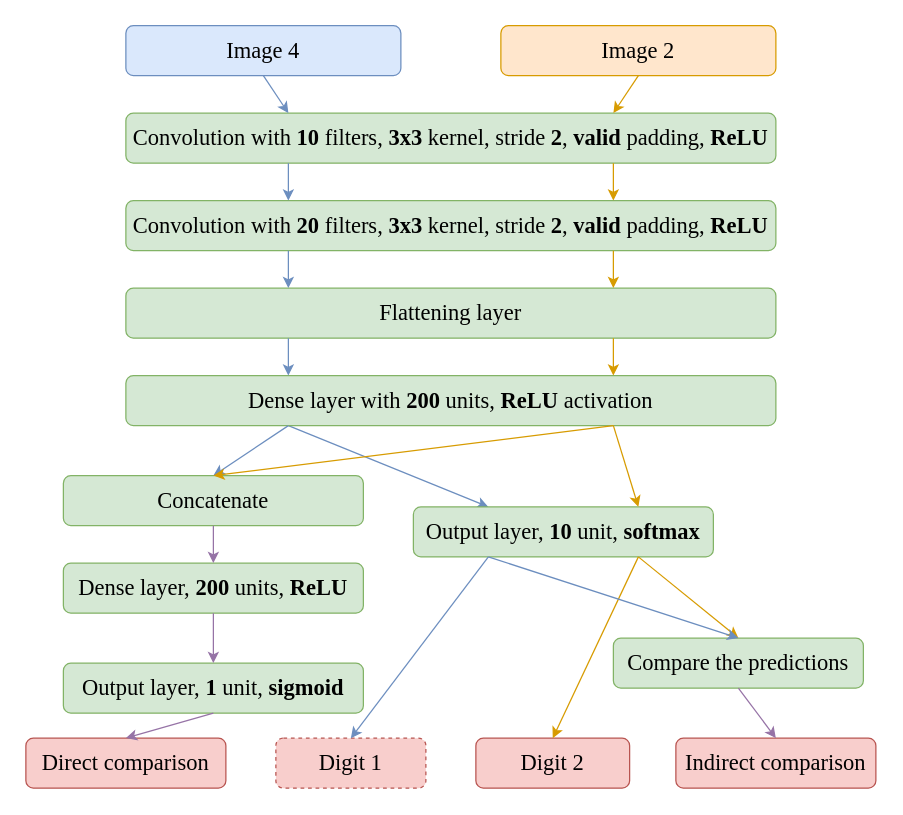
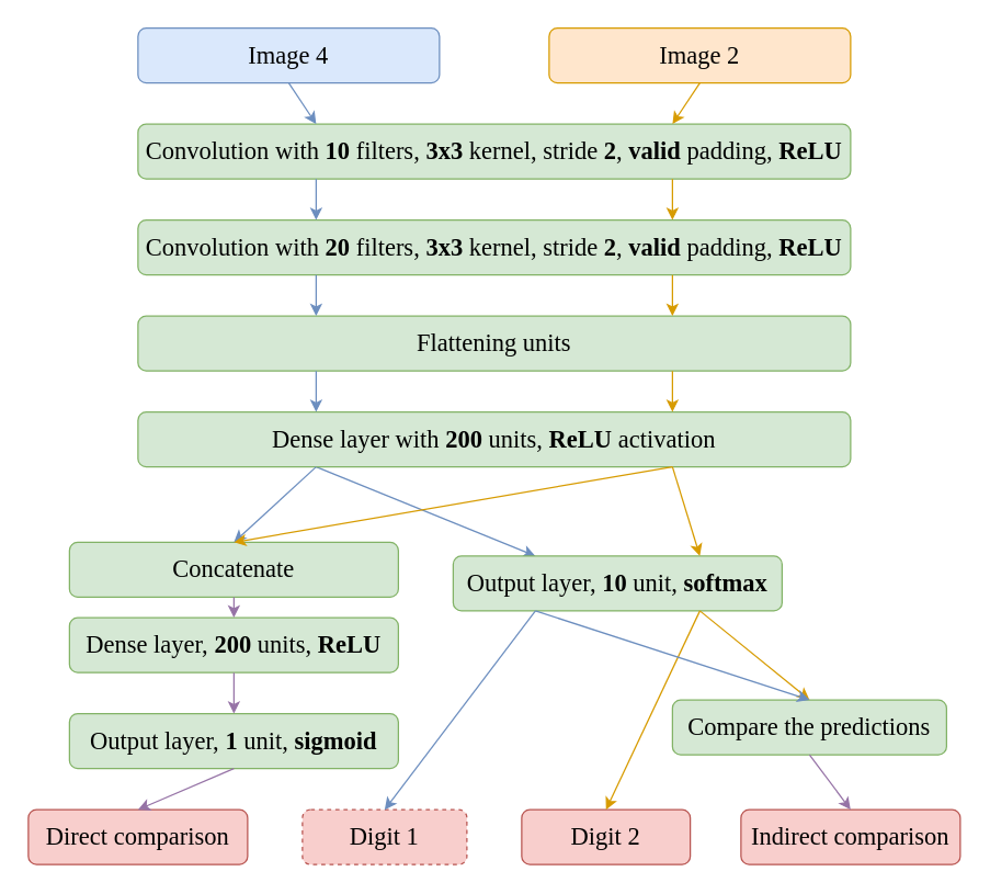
  <mxCell id="0" style=";html=1;" />
  <mxCell id="1" style=";html=1;" parent="0" />
  <mxCell id="2" value="" style="endArrow=classic;html=1;rounded=0;fontFamily=Times New Roman;fontSize=18;fillColor=#dae8fc;strokeColor=#6c8ebf;entryX=0.25;entryY=0;entryDx=0;entryDy=0;exitX=0.25;exitY=1;exitDx=0;exitDy=0;" edge="1" parent="1" source="8" target="26"><mxGeometry width="50" height="50" relative="1" as="geometry"><mxPoint x="240" y="350" as="sourcePoint" /><mxPoint x="230" y="390" as="targetPoint" /></mxGeometry></mxCell>
  <mxCell id="3" value="&lt;div style=&quot;font-size: 18px;&quot;&gt;Image 4&lt;/div&gt;" style="rounded=1;whiteSpace=wrap;html=1;fontFamily=Times New Roman;fillColor=#dae8fc;strokeColor=#6c8ebf;fontSize=18;" vertex="1" parent="1"><mxGeometry x="100" y="20" width="220" height="40" as="geometry" /></mxCell>
  <mxCell id="4" value="&lt;div style=&quot;font-size: 18px;&quot;&gt;Image 2&lt;/div&gt;" style="rounded=1;whiteSpace=wrap;html=1;fontFamily=Times New Roman;fillColor=#ffe6cc;strokeColor=#d79b00;fontSize=18;" vertex="1" parent="1"><mxGeometry x="400" y="20" width="220" height="40" as="geometry" /></mxCell>
  <mxCell id="5" value="Convolution with &lt;b style=&quot;font-size: 18px;&quot;&gt;10&lt;/b&gt; filters, &lt;b style=&quot;font-size: 18px;&quot;&gt;3x3&lt;/b&gt; kernel, stride &lt;b style=&quot;font-size: 18px;&quot;&gt;2&lt;/b&gt;, &lt;b style=&quot;font-size: 18px;&quot;&gt;valid&lt;/b&gt; padding, &lt;b style=&quot;font-size: 18px;&quot;&gt;ReLU&lt;/b&gt;" style="rounded=1;whiteSpace=wrap;html=1;fontFamily=Times New Roman;fillColor=#d5e8d4;strokeColor=#82b366;fontSize=18;" vertex="1" parent="1"><mxGeometry x="100" y="90" width="520" height="40" as="geometry" /></mxCell>
  <mxCell id="6" value="Convolution with &lt;b style=&quot;font-size: 18px;&quot;&gt;20&lt;/b&gt; filters, &lt;b style=&quot;font-size: 18px;&quot;&gt;3x3&lt;/b&gt; kernel, stride &lt;b style=&quot;font-size: 18px;&quot;&gt;2&lt;/b&gt;, &lt;b style=&quot;font-size: 18px;&quot;&gt;valid&lt;/b&gt; padding, &lt;b style=&quot;font-size: 18px;&quot;&gt;ReLU&lt;/b&gt;" style="rounded=1;whiteSpace=wrap;html=1;fontFamily=Times New Roman;fillColor=#d5e8d4;strokeColor=#82b366;fontSize=18;" vertex="1" parent="1"><mxGeometry x="100" y="160" width="520" height="40" as="geometry" /></mxCell>
- <mxCell id="7" value="Flattening layer" style="rounded=1;whiteSpace=wrap;html=1;fontFamily=Times New Roman;fillColor=#d5e8d4;strokeColor=#82b366;fontSize=18;" vertex="1" parent="1"><mxGeometry x="100" y="230" width="520" height="40" as="geometry" /></mxCell>
+ <mxCell id="7" value="Flattening units" style="rounded=1;whiteSpace=wrap;html=1;fontFamily=Times New Roman;fillColor=#d5e8d4;strokeColor=#82b366;fontSize=18;" vertex="1" parent="1"><mxGeometry x="100" y="230" width="520" height="40" as="geometry" /></mxCell>
  <mxCell id="8" value="Dense layer with &lt;b&gt;200&lt;/b&gt; units, &lt;b&gt;ReLU&lt;/b&gt; activation" style="rounded=1;whiteSpace=wrap;html=1;fontFamily=Times New Roman;fillColor=#d5e8d4;strokeColor=#82b366;fontSize=18;" vertex="1" parent="1"><mxGeometry x="100" y="300" width="520" height="40" as="geometry" /></mxCell>
  <mxCell id="9" value="" style="endArrow=classic;html=1;rounded=0;fontFamily=Times New Roman;fontSize=18;fillColor=#dae8fc;strokeColor=#6c8ebf;entryX=0.25;entryY=0;entryDx=0;entryDy=0;exitX=0.5;exitY=1;exitDx=0;exitDy=0;" edge="1" parent="1" source="3" target="5"><mxGeometry width="50" height="50" relative="1" as="geometry"><mxPoint x="70" y="130" as="sourcePoint" /><mxPoint x="120" y="80" as="targetPoint" /></mxGeometry></mxCell>
  <mxCell id="10" value="" style="endArrow=classic;html=1;rounded=0;fontFamily=Times New Roman;fontSize=18;fillColor=#dae8fc;strokeColor=#6c8ebf;entryX=0.25;entryY=0;entryDx=0;entryDy=0;exitX=0.25;exitY=1;exitDx=0;exitDy=0;" edge="1" parent="1" source="5" target="6"><mxGeometry width="50" height="50" relative="1" as="geometry"><mxPoint x="260" y="150" as="sourcePoint" /><mxPoint x="270" y="100" as="targetPoint" /></mxGeometry></mxCell>
  <mxCell id="11" value="" style="endArrow=classic;html=1;rounded=0;fontFamily=Times New Roman;fontSize=18;fillColor=#dae8fc;strokeColor=#6c8ebf;entryX=0.25;entryY=0;entryDx=0;entryDy=0;exitX=0.25;exitY=1;exitDx=0;exitDy=0;" edge="1" parent="1" source="6" target="7"><mxGeometry width="50" height="50" relative="1" as="geometry"><mxPoint x="270" y="160" as="sourcePoint" /><mxPoint x="270" y="200" as="targetPoint" /></mxGeometry></mxCell>
  <mxCell id="12" value="" style="endArrow=classic;html=1;rounded=0;fontFamily=Times New Roman;fontSize=18;fillColor=#dae8fc;strokeColor=#6c8ebf;entryX=0.25;entryY=0;entryDx=0;entryDy=0;exitX=0.25;exitY=1;exitDx=0;exitDy=0;" edge="1" parent="1" source="7" target="8"><mxGeometry width="50" height="50" relative="1" as="geometry"><mxPoint x="280" y="170" as="sourcePoint" /><mxPoint x="280" y="210" as="targetPoint" /></mxGeometry></mxCell>
  <mxCell id="13" value="" style="endArrow=classic;html=1;rounded=0;fontFamily=Times New Roman;fontSize=18;fillColor=#ffe6cc;strokeColor=#d79b00;entryX=0.75;entryY=0;entryDx=0;entryDy=0;exitX=0.5;exitY=1;exitDx=0;exitDy=0;" edge="1" parent="1" source="4" target="5"><mxGeometry width="50" height="50" relative="1" as="geometry"><mxPoint x="250" y="60" as="sourcePoint" /><mxPoint x="270" y="100" as="targetPoint" /></mxGeometry></mxCell>
  <mxCell id="14" value="" style="endArrow=classic;html=1;rounded=0;fontFamily=Times New Roman;fontSize=18;fillColor=#ffe6cc;strokeColor=#d79b00;entryX=0.75;entryY=0;entryDx=0;entryDy=0;exitX=0.75;exitY=1;exitDx=0;exitDy=0;" edge="1" parent="1" source="5" target="6"><mxGeometry width="50" height="50" relative="1" as="geometry"><mxPoint x="520" y="70" as="sourcePoint" /><mxPoint x="500" y="100" as="targetPoint" /></mxGeometry></mxCell>
  <mxCell id="15" value="" style="endArrow=classic;html=1;rounded=0;fontFamily=Times New Roman;fontSize=18;fillColor=#ffe6cc;strokeColor=#d79b00;entryX=0.75;entryY=0;entryDx=0;entryDy=0;exitX=0.75;exitY=1;exitDx=0;exitDy=0;" edge="1" parent="1" source="6" target="7"><mxGeometry width="50" height="50" relative="1" as="geometry"><mxPoint x="530" y="80" as="sourcePoint" /><mxPoint x="510" y="110" as="targetPoint" /></mxGeometry></mxCell>
  <mxCell id="16" value="" style="endArrow=classic;html=1;rounded=0;fontFamily=Times New Roman;fontSize=18;fillColor=#ffe6cc;strokeColor=#d79b00;entryX=0.75;entryY=0;entryDx=0;entryDy=0;exitX=0.75;exitY=1;exitDx=0;exitDy=0;" edge="1" parent="1" source="7" target="8"><mxGeometry width="50" height="50" relative="1" as="geometry"><mxPoint x="540" y="90" as="sourcePoint" /><mxPoint x="520" y="120" as="targetPoint" /></mxGeometry></mxCell>
- <mxCell id="17" value="&lt;div&gt;Concatenate&lt;/div&gt;" style="rounded=1;whiteSpace=wrap;html=1;fontFamily=Times New Roman;fillColor=#d5e8d4;strokeColor=#82b366;fontSize=18;" vertex="1" parent="1"><mxGeometry x="50" y="380" width="240" height="40" as="geometry" /></mxCell>
+ <mxCell id="17" value="&lt;div&gt;Concatenate&lt;/div&gt;" style="rounded=1;whiteSpace=wrap;html=1;fontFamily=Times New Roman;fillColor=#d5e8d4;strokeColor=#82b366;fontSize=18;" vertex="1" parent="1"><mxGeometry x="50" y="395" width="240" height="40" as="geometry" /></mxCell>
  <mxCell id="18" value="Dense layer, &lt;b&gt;200&lt;/b&gt; units, &lt;b&gt;ReLU&lt;/b&gt;" style="rounded=1;whiteSpace=wrap;html=1;fontFamily=Times New Roman;fillColor=#d5e8d4;strokeColor=#82b366;fontSize=18;" vertex="1" parent="1"><mxGeometry x="50" y="450" width="240" height="40" as="geometry" /></mxCell>
  <mxCell id="19" value="" style="endArrow=classic;html=1;rounded=0;fontFamily=Times New Roman;fontSize=18;fillColor=#dae8fc;strokeColor=#6c8ebf;entryX=0.5;entryY=0;entryDx=0;entryDy=0;exitX=0.25;exitY=1;exitDx=0;exitDy=0;" edge="1" parent="1" source="8" target="17"><mxGeometry width="50" height="50" relative="1" as="geometry"><mxPoint x="240" y="280" as="sourcePoint" /><mxPoint x="240" y="310" as="targetPoint" /></mxGeometry></mxCell>
  <mxCell id="20" value="" style="endArrow=classic;html=1;rounded=0;fontFamily=Times New Roman;fontSize=18;fillColor=#ffe6cc;strokeColor=#d79b00;entryX=0.5;entryY=0;entryDx=0;entryDy=0;exitX=0.75;exitY=1;exitDx=0;exitDy=0;" edge="1" parent="1" source="8" target="17"><mxGeometry width="50" height="50" relative="1" as="geometry"><mxPoint x="500" y="280" as="sourcePoint" /><mxPoint x="500" y="310" as="targetPoint" /></mxGeometry></mxCell>
  <mxCell id="21" value="" style="endArrow=classic;html=1;rounded=0;fontFamily=Times New Roman;fontSize=18;entryX=0.5;entryY=0;entryDx=0;entryDy=0;exitX=0.5;exitY=1;exitDx=0;exitDy=0;fillColor=#e1d5e7;strokeColor=#9673a6;" edge="1" parent="1" source="17" target="18"><mxGeometry width="50" height="50" relative="1" as="geometry"><mxPoint x="60" y="320" as="sourcePoint" /><mxPoint x="110" y="270" as="targetPoint" /></mxGeometry></mxCell>
- <mxCell id="22" value="Output layer, &lt;b&gt;1&lt;/b&gt; unit, &lt;b&gt;sigmoid&lt;/b&gt;" style="rounded=1;whiteSpace=wrap;html=1;fontFamily=Times New Roman;fillColor=#d5e8d4;strokeColor=#82b366;fontSize=18;" vertex="1" parent="1"><mxGeometry x="50" y="530" width="240" height="40" as="geometry" /></mxCell>
+ <mxCell id="22" value="Output layer, &lt;b&gt;1&lt;/b&gt; unit, &lt;b&gt;sigmoid&lt;/b&gt;" style="rounded=1;whiteSpace=wrap;html=1;fontFamily=Times New Roman;fillColor=#d5e8d4;strokeColor=#82b366;fontSize=18;" vertex="1" parent="1"><mxGeometry x="50" y="520" width="240" height="40" as="geometry" /></mxCell>
  <mxCell id="23" value="" style="endArrow=classic;html=1;rounded=0;fontFamily=Times New Roman;fontSize=18;entryX=0.5;entryY=0;entryDx=0;entryDy=0;exitX=0.5;exitY=1;exitDx=0;exitDy=0;fillColor=#e1d5e7;strokeColor=#9673a6;" edge="1" parent="1" source="18" target="22"><mxGeometry width="50" height="50" relative="1" as="geometry"><mxPoint x="180" y="430" as="sourcePoint" /><mxPoint x="180" y="460" as="targetPoint" /></mxGeometry></mxCell>
  <mxCell id="24" value="Direct comparison" style="rounded=1;whiteSpace=wrap;html=1;fontFamily=Times New Roman;fillColor=#f8cecc;strokeColor=#b85450;fontSize=18;" vertex="1" parent="1"><mxGeometry x="20" y="590" width="160" height="40" as="geometry" /></mxCell>
  <mxCell id="25" value="" style="endArrow=classic;html=1;rounded=0;fontFamily=Times New Roman;fontSize=18;entryX=0.5;entryY=0;entryDx=0;entryDy=0;fillColor=#e1d5e7;strokeColor=#9673a6;exitX=0.5;exitY=1;exitDx=0;exitDy=0;" edge="1" parent="1" source="22" target="24"><mxGeometry width="50" height="50" relative="1" as="geometry"><mxPoint x="440" y="580" as="sourcePoint" /><mxPoint x="230" y="530" as="targetPoint" /></mxGeometry></mxCell>
  <mxCell id="26" value="Output layer, &lt;b&gt;10&lt;/b&gt; unit, &lt;b&gt;softmax&lt;/b&gt;" style="rounded=1;whiteSpace=wrap;html=1;fontFamily=Times New Roman;fillColor=#d5e8d4;strokeColor=#82b366;fontSize=18;" vertex="1" parent="1"><mxGeometry x="330" y="405" width="240" height="40" as="geometry" /></mxCell>
  <mxCell id="27" value="" style="endArrow=classic;html=1;rounded=0;fontFamily=Times New Roman;fontSize=18;fillColor=#ffe6cc;strokeColor=#d79b00;entryX=0.75;entryY=0;entryDx=0;entryDy=0;exitX=0.75;exitY=1;exitDx=0;exitDy=0;" edge="1" parent="1" source="8" target="26"><mxGeometry width="50" height="50" relative="1" as="geometry"><mxPoint x="750" y="350" as="sourcePoint" /><mxPoint x="230" y="390" as="targetPoint" /></mxGeometry></mxCell>
  <mxCell id="28" value="Digit 1" style="rounded=1;whiteSpace=wrap;html=1;fontFamily=Times New Roman;fillColor=#f8cecc;strokeColor=#b85450;fontSize=18;dashed=1;" vertex="1" parent="1"><mxGeometry x="220" y="590" width="120" height="40" as="geometry" /></mxCell>
  <mxCell id="29" value="" style="endArrow=classic;html=1;rounded=0;fontFamily=Times New Roman;fontSize=18;fillColor=#dae8fc;strokeColor=#6c8ebf;entryX=0.5;entryY=0;entryDx=0;entryDy=0;exitX=0.25;exitY=1;exitDx=0;exitDy=0;" edge="1" parent="1" source="26" target="28"><mxGeometry width="50" height="50" relative="1" as="geometry"><mxPoint x="240" y="350" as="sourcePoint" /><mxPoint x="450" y="460" as="targetPoint" /></mxGeometry></mxCell>
  <mxCell id="30" value="&lt;div&gt;Digit 2&lt;/div&gt;" style="rounded=1;whiteSpace=wrap;html=1;fontFamily=Times New Roman;fillColor=#f8cecc;strokeColor=#b85450;fontSize=18;" vertex="1" parent="1"><mxGeometry x="380" y="590" width="123" height="40" as="geometry" /></mxCell>
  <mxCell id="31" value="" style="endArrow=classic;html=1;rounded=0;fontFamily=Times New Roman;fontSize=18;fillColor=#ffe6cc;strokeColor=#d79b00;entryX=0.5;entryY=0;entryDx=0;entryDy=0;exitX=0.75;exitY=1;exitDx=0;exitDy=0;" edge="1" parent="1" source="26" target="30"><mxGeometry width="50" height="50" relative="1" as="geometry"><mxPoint x="500" y="350" as="sourcePoint" /><mxPoint x="570" y="460" as="targetPoint" /></mxGeometry></mxCell>
  <mxCell id="32" value="Compare the predictions" style="rounded=1;whiteSpace=wrap;html=1;fontFamily=Times New Roman;fillColor=#d5e8d4;strokeColor=#82b366;fontSize=18;" vertex="1" parent="1"><mxGeometry x="490" y="510" width="200" height="40" as="geometry" /></mxCell>
  <mxCell id="33" value="Indirect comparison" style="rounded=1;whiteSpace=wrap;html=1;fontFamily=Times New Roman;fillColor=#f8cecc;strokeColor=#b85450;fontSize=18;" vertex="1" parent="1"><mxGeometry x="540" y="590" width="160" height="40" as="geometry" /></mxCell>
  <mxCell id="34" value="" style="endArrow=classic;html=1;rounded=0;fontFamily=Times New Roman;fontSize=18;fillColor=#ffe6cc;strokeColor=#d79b00;entryX=0.5;entryY=0;entryDx=0;entryDy=0;exitX=0.75;exitY=1;exitDx=0;exitDy=0;" edge="1" parent="1" source="26" target="32"><mxGeometry width="50" height="50" relative="1" as="geometry"><mxPoint x="570" y="470" as="sourcePoint" /><mxPoint x="738.5" y="600" as="targetPoint" /></mxGeometry></mxCell>
  <mxCell id="35" value="" style="endArrow=classic;html=1;rounded=0;fontFamily=Times New Roman;fontSize=18;fillColor=#dae8fc;strokeColor=#6c8ebf;exitX=0.25;exitY=1;exitDx=0;exitDy=0;entryX=0.5;entryY=0;entryDx=0;entryDy=0;" edge="1" parent="1" source="26" target="32"><mxGeometry width="50" height="50" relative="1" as="geometry"><mxPoint x="450" y="470" as="sourcePoint" /><mxPoint x="610" y="530" as="targetPoint" /></mxGeometry></mxCell>
  <mxCell id="36" value="" style="endArrow=classic;html=1;rounded=0;fontFamily=Times New Roman;fontSize=18;entryX=0.5;entryY=0;entryDx=0;entryDy=0;fillColor=#e1d5e7;strokeColor=#9673a6;exitX=0.5;exitY=1;exitDx=0;exitDy=0;" edge="1" parent="1" source="32" target="33"><mxGeometry width="50" height="50" relative="1" as="geometry"><mxPoint x="230" y="570" as="sourcePoint" /><mxPoint x="220" y="600" as="targetPoint" /></mxGeometry></mxCell>
